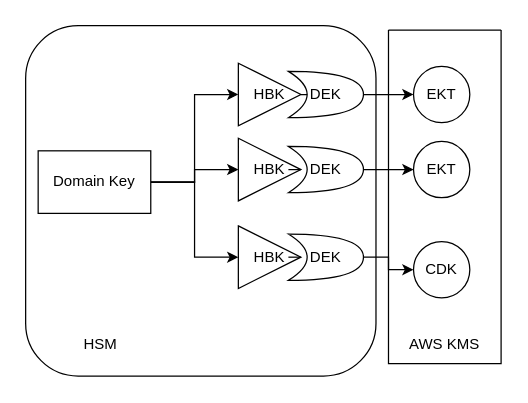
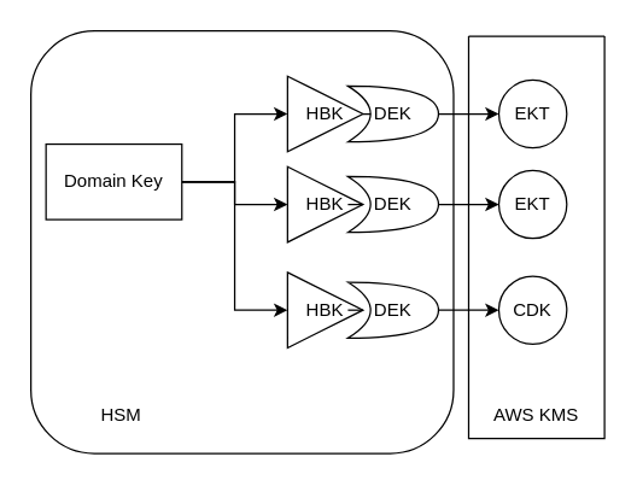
  <mxCell id="0" />
  <mxCell id="1" parent="0" />
  <mxCell id="2" value="" style="rounded=1;whiteSpace=wrap;html=1;" vertex="1" parent="1"><mxGeometry x="20" y="20" width="280" height="280" as="geometry" /></mxCell>
  <mxCell id="3" style="edgeStyle=orthogonalEdgeStyle;rounded=0;orthogonalLoop=1;jettySize=auto;html=1;exitX=1;exitY=0.5;exitDx=0;exitDy=0;entryX=0;entryY=0.5;entryDx=0;entryDy=0;" edge="1" parent="1" source="6" target="8"><mxGeometry relative="1" as="geometry" /></mxCell>
  <mxCell id="4" style="edgeStyle=orthogonalEdgeStyle;rounded=0;orthogonalLoop=1;jettySize=auto;html=1;exitX=1;exitY=0.5;exitDx=0;exitDy=0;entryX=0;entryY=0.5;entryDx=0;entryDy=0;" edge="1" parent="1" source="6" target="10"><mxGeometry relative="1" as="geometry" /></mxCell>
  <mxCell id="5" style="edgeStyle=orthogonalEdgeStyle;rounded=0;orthogonalLoop=1;jettySize=auto;html=1;exitX=1;exitY=0.5;exitDx=0;exitDy=0;entryX=0;entryY=0.5;entryDx=0;entryDy=0;" edge="1" parent="1" source="6" target="12"><mxGeometry relative="1" as="geometry" /></mxCell>
- <mxCell id="6" value="Domain Key" style="rounded=0;whiteSpace=wrap;html=1;" vertex="1" parent="1"><mxGeometry x="30" y="120" width="90" height="50" as="geometry" /></mxCell>
+ <mxCell id="6" value="Domain Key" style="rounded=0;whiteSpace=wrap;html=1;" vertex="1" parent="1"><mxGeometry x="30" y="95" width="90" height="50" as="geometry" /></mxCell>
  <mxCell id="7" style="edgeStyle=orthogonalEdgeStyle;rounded=0;orthogonalLoop=1;jettySize=auto;html=1;exitX=1;exitY=0.5;exitDx=0;exitDy=0;entryX=0;entryY=0.5;entryDx=0;entryDy=0;" edge="1" parent="1" source="8" target="13"><mxGeometry relative="1" as="geometry" /></mxCell>
  <mxCell id="8" value="HBK" style="triangle;whiteSpace=wrap;html=1;" vertex="1" parent="1"><mxGeometry x="190" y="50" width="50" height="50" as="geometry" /></mxCell>
  <mxCell id="9" style="edgeStyle=orthogonalEdgeStyle;rounded=0;orthogonalLoop=1;jettySize=auto;html=1;exitX=1;exitY=0.5;exitDx=0;exitDy=0;entryX=0;entryY=0.5;entryDx=0;entryDy=0;startArrow=none;" edge="1" parent="1" source="17" target="14"><mxGeometry relative="1" as="geometry" /></mxCell>
  <mxCell id="10" value="HBK" style="triangle;whiteSpace=wrap;html=1;" vertex="1" parent="1"><mxGeometry x="190" y="110" width="50" height="50" as="geometry" /></mxCell>
  <mxCell id="11" style="edgeStyle=orthogonalEdgeStyle;rounded=0;orthogonalLoop=1;jettySize=auto;html=1;exitX=1;exitY=0.5;exitDx=0;exitDy=0;entryX=0;entryY=0.5;entryDx=0;entryDy=0;startArrow=none;" edge="1" parent="1" source="19" target="15"><mxGeometry relative="1" as="geometry" /></mxCell>
  <mxCell id="12" value="HBK" style="triangle;whiteSpace=wrap;html=1;" vertex="1" parent="1"><mxGeometry x="190" y="180" width="50" height="50" as="geometry" /></mxCell>
  <mxCell id="13" value="EKT" style="ellipse;whiteSpace=wrap;html=1;aspect=fixed;" vertex="1" parent="1"><mxGeometry x="330" y="52.5" width="45" height="45" as="geometry" /></mxCell>
  <mxCell id="14" value="EKT" style="ellipse;whiteSpace=wrap;html=1;aspect=fixed;" vertex="1" parent="1"><mxGeometry x="330" y="112.5" width="45" height="45" as="geometry" /></mxCell>
- <mxCell id="15" value="CDK" style="ellipse;whiteSpace=wrap;html=1;aspect=fixed;" vertex="1" parent="1"><mxGeometry x="330" y="192.5" width="45" height="45" as="geometry" /></mxCell>
+ <mxCell id="15" value="CDK" style="ellipse;whiteSpace=wrap;html=1;aspect=fixed;" vertex="1" parent="1"><mxGeometry x="330" y="182.5" width="45" height="45" as="geometry" /></mxCell>
  <mxCell id="16" value="DEK" style="shape=xor;whiteSpace=wrap;html=1;" vertex="1" parent="1"><mxGeometry x="230" y="56.5" width="60" height="37" as="geometry" /></mxCell>
  <mxCell id="17" value="DEK" style="shape=xor;whiteSpace=wrap;html=1;" vertex="1" parent="1"><mxGeometry x="230" y="116.5" width="60" height="37" as="geometry" /></mxCell>
  <mxCell id="18" value="" style="edgeStyle=orthogonalEdgeStyle;rounded=0;orthogonalLoop=1;jettySize=auto;html=1;exitX=1;exitY=0.5;exitDx=0;exitDy=0;entryX=0;entryY=0.5;entryDx=0;entryDy=0;endArrow=none;" edge="1" parent="1" source="10" target="17"><mxGeometry relative="1" as="geometry"><mxPoint x="240" y="135" as="sourcePoint" /><mxPoint x="330" y="135" as="targetPoint" /></mxGeometry></mxCell>
  <mxCell id="19" value="DEK" style="shape=xor;whiteSpace=wrap;html=1;" vertex="1" parent="1"><mxGeometry x="230" y="186.5" width="60" height="37" as="geometry" /></mxCell>
  <mxCell id="20" value="" style="edgeStyle=orthogonalEdgeStyle;rounded=0;orthogonalLoop=1;jettySize=auto;html=1;exitX=1;exitY=0.5;exitDx=0;exitDy=0;entryX=0;entryY=0.5;entryDx=0;entryDy=0;endArrow=none;" edge="1" parent="1" source="12" target="19"><mxGeometry relative="1" as="geometry"><mxPoint x="240" y="205" as="sourcePoint" /><mxPoint x="330" y="205" as="targetPoint" /></mxGeometry></mxCell>
  <mxCell id="21" value="HSM" style="text;html=1;strokeColor=none;fillColor=none;align=center;verticalAlign=middle;whiteSpace=wrap;rounded=0;" vertex="1" parent="1"><mxGeometry x="50" y="260" width="60" height="30" as="geometry" /></mxCell>
  <mxCell id="22" value="" style="swimlane;startSize=0;" vertex="1" parent="1"><mxGeometry x="310" y="23.5" width="90" height="266.5" as="geometry" /></mxCell>
  <mxCell id="23" value="AWS KMS" style="text;html=1;strokeColor=none;fillColor=none;align=center;verticalAlign=middle;whiteSpace=wrap;rounded=0;" vertex="1" parent="22"><mxGeometry x="15" y="236.5" width="60" height="30" as="geometry" /></mxCell>
